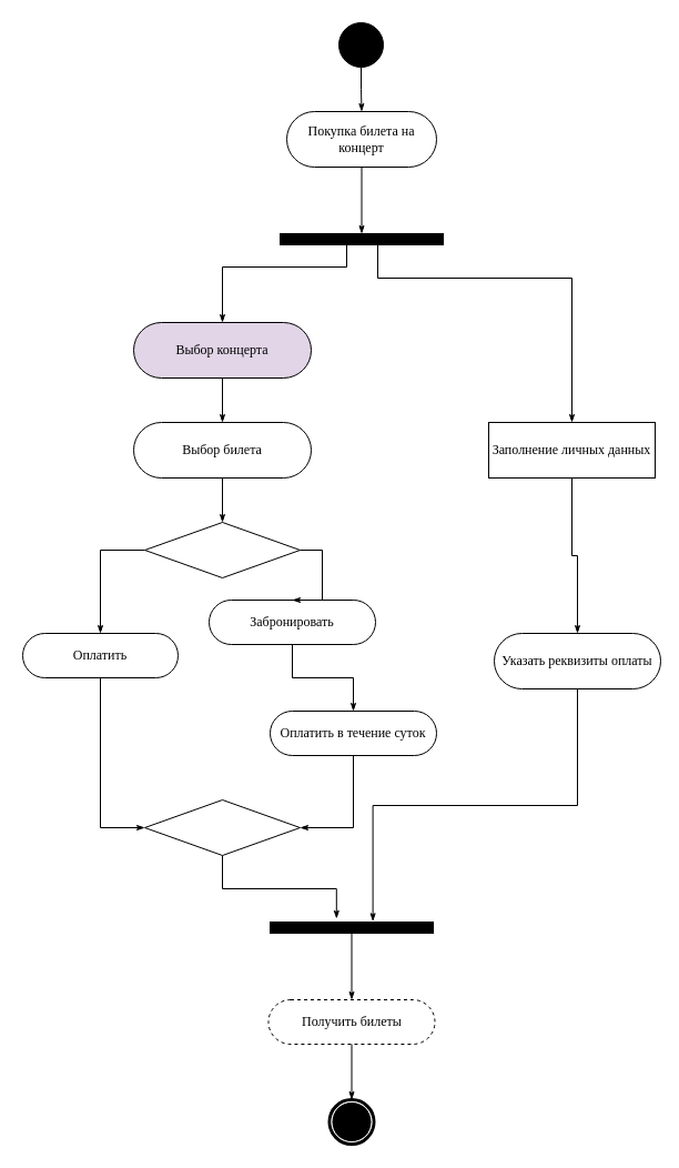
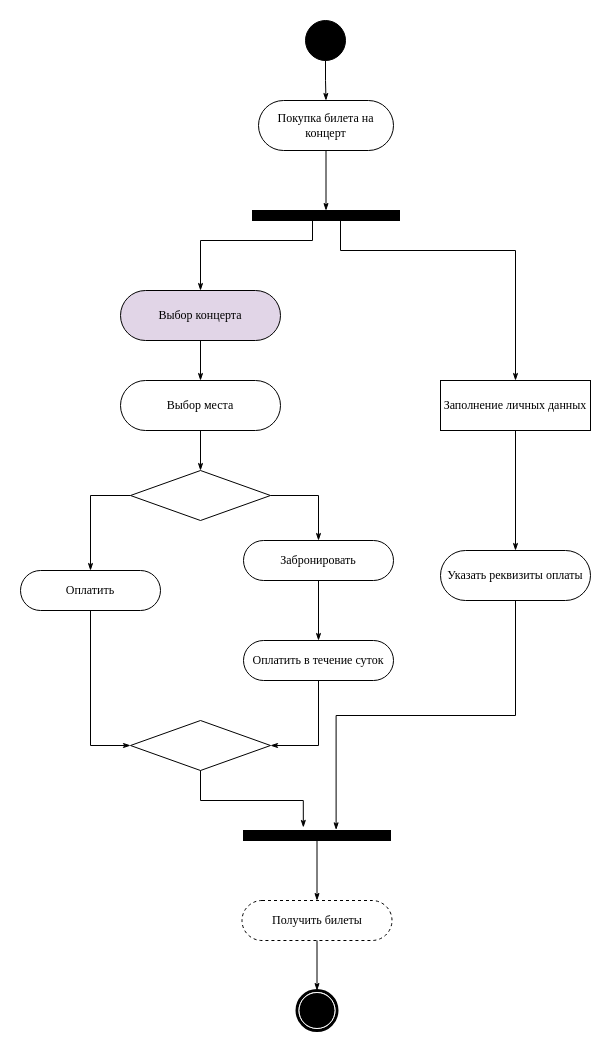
  <mxCell id="0" />
  <mxCell id="1" parent="0" />
  <mxCell id="2" value="" style="ellipse;whiteSpace=wrap;html=1;rounded=0;shadow=0;comic=0;labelBackgroundColor=none;strokeWidth=1;fillColor=#000000;fontFamily=Verdana;fontSize=12;align=center;" vertex="1" parent="1"><mxGeometry x="305" y="20" width="40" height="40" as="geometry" /></mxCell>
  <mxCell id="3" value="Покупка билета на концерт" style="rounded=1;whiteSpace=wrap;html=1;shadow=0;comic=0;labelBackgroundColor=none;strokeWidth=1;fontFamily=Verdana;fontSize=12;align=center;arcSize=50;" vertex="1" parent="1"><mxGeometry x="258" y="100" width="135" height="50" as="geometry" /></mxCell>
  <mxCell id="4" value="" style="whiteSpace=wrap;html=1;rounded=0;shadow=0;comic=0;labelBackgroundColor=none;strokeWidth=1;fillColor=#000000;fontFamily=Verdana;fontSize=12;align=center;rotation=0;" vertex="1" parent="1"><mxGeometry x="252" y="210" width="147" height="10" as="geometry" /></mxCell>
  <mxCell id="5" value="Заполнение личных данных" style="whiteSpace=wrap;html=1;shadow=0;comic=0;labelBackgroundColor=none;strokeWidth=1;fontFamily=Verdana;fontSize=12;align=center;arcSize=50;rounded=0;" vertex="1" parent="1"><mxGeometry x="440" y="380" width="150" height="50" as="geometry" /></mxCell>
- <mxCell id="6" value="Указать реквизиты оплаты" style="rounded=1;whiteSpace=wrap;html=1;shadow=0;comic=0;labelBackgroundColor=none;strokeWidth=1;fontFamily=Verdana;fontSize=12;align=center;arcSize=50;" vertex="1" parent="1"><mxGeometry x="445" y="570" width="150" height="50" as="geometry" /></mxCell>
+ <mxCell id="6" value="Указать реквизиты оплаты" style="rounded=1;whiteSpace=wrap;html=1;shadow=0;comic=0;labelBackgroundColor=none;strokeWidth=1;fontFamily=Verdana;fontSize=12;align=center;arcSize=50;" vertex="1" parent="1"><mxGeometry x="440" y="550" width="150" height="50" as="geometry" /></mxCell>
  <mxCell id="7" value="Выбор концерта" style="rounded=1;whiteSpace=wrap;html=1;shadow=0;comic=0;labelBackgroundColor=none;strokeWidth=1;fontFamily=Verdana;fontSize=12;align=center;arcSize=50;fillColor=#e1d5e7;" vertex="1" parent="1"><mxGeometry x="120" y="290" width="160" height="50" as="geometry" /></mxCell>
- <mxCell id="8" value="Выбор билета" style="rounded=1;whiteSpace=wrap;html=1;shadow=0;comic=0;labelBackgroundColor=none;strokeWidth=1;fontFamily=Verdana;fontSize=12;align=center;arcSize=50;" vertex="1" parent="1"><mxGeometry x="120" y="380" width="160" height="50" as="geometry" /></mxCell>
- <mxCell id="9" value="Забронировать" style="rounded=1;whiteSpace=wrap;html=1;shadow=0;comic=0;labelBackgroundColor=none;strokeWidth=1;fontFamily=Verdana;fontSize=12;align=center;arcSize=50;" vertex="1" parent="1"><mxGeometry x="188" y="540" width="150" height="40" as="geometry" /></mxCell>
+ <mxCell id="8" value="Выбор места" style="rounded=1;whiteSpace=wrap;html=1;shadow=0;comic=0;labelBackgroundColor=none;strokeWidth=1;fontFamily=Verdana;fontSize=12;align=center;arcSize=50;" vertex="1" parent="1"><mxGeometry x="120" y="380" width="160" height="50" as="geometry" /></mxCell>
+ <mxCell id="9" value="Забронировать" style="rounded=1;whiteSpace=wrap;html=1;shadow=0;comic=0;labelBackgroundColor=none;strokeWidth=1;fontFamily=Verdana;fontSize=12;align=center;arcSize=50;" vertex="1" parent="1"><mxGeometry x="243" y="540" width="150" height="40" as="geometry" /></mxCell>
  <mxCell id="10" value="Оплатить" style="rounded=1;whiteSpace=wrap;html=1;shadow=0;comic=0;labelBackgroundColor=none;strokeWidth=1;fontFamily=Verdana;fontSize=12;align=center;arcSize=50;" vertex="1" parent="1"><mxGeometry x="20" y="570" width="140" height="40" as="geometry" /></mxCell>
  <mxCell id="11" value="Оплатить в течение суток" style="rounded=1;whiteSpace=wrap;html=1;shadow=0;comic=0;labelBackgroundColor=none;strokeWidth=1;fontFamily=Verdana;fontSize=12;align=center;arcSize=50;" vertex="1" parent="1"><mxGeometry x="243" y="640" width="150" height="40" as="geometry" /></mxCell>
  <mxCell id="12" value="" style="rhombus;whiteSpace=wrap;html=1;" vertex="1" parent="1"><mxGeometry x="130" y="470" width="140" height="50" as="geometry" /></mxCell>
  <mxCell id="13" value="" style="rhombus;whiteSpace=wrap;html=1;" vertex="1" parent="1"><mxGeometry x="130" y="720" width="140" height="50" as="geometry" /></mxCell>
  <mxCell id="14" value="" style="whiteSpace=wrap;html=1;rounded=0;shadow=0;comic=0;labelBackgroundColor=none;strokeWidth=1;fillColor=#000000;fontFamily=Verdana;fontSize=12;align=center;rotation=0;" vertex="1" parent="1"><mxGeometry x="243" y="830" width="147" height="10" as="geometry" /></mxCell>
  <mxCell id="15" value="Получить билеты" style="rounded=1;whiteSpace=wrap;html=1;shadow=0;comic=0;labelBackgroundColor=none;strokeWidth=1;fontFamily=Verdana;fontSize=12;align=center;arcSize=50;dashed=1;" vertex="1" parent="1"><mxGeometry x="241.5" y="900" width="150" height="40" as="geometry" /></mxCell>
  <mxCell id="16" value="" style="shape=mxgraph.bpmn.shape;html=1;verticalLabelPosition=bottom;labelBackgroundColor=#ffffff;verticalAlign=top;perimeter=ellipsePerimeter;outline=end;symbol=terminate;rounded=0;shadow=0;comic=0;strokeWidth=1;fontFamily=Verdana;fontSize=12;align=center;" vertex="1" parent="1"><mxGeometry x="296.5" y="990" width="40" height="40" as="geometry" /></mxCell>
  <mxCell id="17" style="edgeStyle=orthogonalEdgeStyle;rounded=0;html=1;labelBackgroundColor=none;startArrow=none;startFill=0;startSize=5;endArrow=classicThin;endFill=1;endSize=5;jettySize=auto;orthogonalLoop=1;strokeWidth=1;fontFamily=Verdana;fontSize=12;exitX=0.5;exitY=1;exitDx=0;exitDy=0;entryX=0.5;entryY=0;entryDx=0;entryDy=0;" edge="1" parent="1" source="2" target="3"><mxGeometry relative="1" as="geometry"><mxPoint x="350" y="69.957" as="sourcePoint" /><mxPoint x="596" y="119.957" as="targetPoint" /></mxGeometry></mxCell>
  <mxCell id="18" style="edgeStyle=orthogonalEdgeStyle;rounded=0;html=1;labelBackgroundColor=none;startArrow=none;startFill=0;startSize=5;endArrow=classicThin;endFill=1;endSize=5;jettySize=auto;orthogonalLoop=1;strokeWidth=1;fontFamily=Verdana;fontSize=12;exitX=0.5;exitY=1;exitDx=0;exitDy=0;entryX=0.5;entryY=0;entryDx=0;entryDy=0;" edge="1" parent="1" source="3" target="4"><mxGeometry relative="1" as="geometry"><mxPoint x="350" y="189.957" as="sourcePoint" /><mxPoint x="596" y="239.957" as="targetPoint" /></mxGeometry></mxCell>
  <mxCell id="19" style="edgeStyle=orthogonalEdgeStyle;rounded=0;html=1;labelBackgroundColor=none;startArrow=none;startFill=0;startSize=5;endArrow=classicThin;endFill=1;endSize=5;jettySize=auto;orthogonalLoop=1;strokeWidth=1;fontFamily=Verdana;fontSize=12;entryX=0.5;entryY=0;entryDx=0;entryDy=0;" edge="1" parent="1" target="5"><mxGeometry relative="1" as="geometry"><mxPoint x="340" y="220" as="sourcePoint" /><mxPoint x="566" y="319.957" as="targetPoint" /><Array as="points"><mxPoint x="340" y="250" /><mxPoint x="515" y="250" /></Array></mxGeometry></mxCell>
  <mxCell id="20" style="edgeStyle=orthogonalEdgeStyle;rounded=0;html=1;labelBackgroundColor=none;startArrow=none;startFill=0;startSize=5;endArrow=classicThin;endFill=1;endSize=5;jettySize=auto;orthogonalLoop=1;strokeWidth=1;fontFamily=Verdana;fontSize=12;entryX=0.5;entryY=0;entryDx=0;entryDy=0;" edge="1" parent="1" target="7"><mxGeometry relative="1" as="geometry"><mxPoint x="312" y="220" as="sourcePoint" /><mxPoint x="446" y="369.957" as="targetPoint" /><Array as="points"><mxPoint x="312" y="240" /><mxPoint x="200" y="240" /></Array></mxGeometry></mxCell>
  <mxCell id="21" style="edgeStyle=orthogonalEdgeStyle;rounded=0;html=1;labelBackgroundColor=none;startArrow=none;startFill=0;startSize=5;endArrow=classicThin;endFill=1;endSize=5;jettySize=auto;orthogonalLoop=1;strokeWidth=1;fontFamily=Verdana;fontSize=12;exitX=0.5;exitY=1;exitDx=0;exitDy=0;" edge="1" parent="1" source="7" target="8"><mxGeometry relative="1" as="geometry"><mxPoint x="250" y="359.957" as="sourcePoint" /><mxPoint x="496" y="409.957" as="targetPoint" /></mxGeometry></mxCell>
  <mxCell id="22" style="edgeStyle=orthogonalEdgeStyle;rounded=0;html=1;labelBackgroundColor=none;startArrow=none;startFill=0;startSize=5;endArrow=classicThin;endFill=1;endSize=5;jettySize=auto;orthogonalLoop=1;strokeWidth=1;fontFamily=Verdana;fontSize=12;exitX=0.5;exitY=1;exitDx=0;exitDy=0;" edge="1" parent="1" source="8" target="12"><mxGeometry relative="1" as="geometry"><mxPoint x="200" y="489.957" as="sourcePoint" /><mxPoint x="446" y="539.957" as="targetPoint" /></mxGeometry></mxCell>
  <mxCell id="23" style="edgeStyle=orthogonalEdgeStyle;rounded=0;html=1;labelBackgroundColor=none;startArrow=none;startFill=0;startSize=5;endArrow=classicThin;endFill=1;endSize=5;jettySize=auto;orthogonalLoop=1;strokeWidth=1;fontFamily=Verdana;fontSize=12;entryX=0.5;entryY=0;entryDx=0;entryDy=0;exitX=1;exitY=0.5;exitDx=0;exitDy=0;" edge="1" parent="1" source="12" target="9"><mxGeometry relative="1" as="geometry"><mxPoint x="300" y="470" as="sourcePoint" /><mxPoint x="546" y="539.957" as="targetPoint" /></mxGeometry></mxCell>
  <mxCell id="24" style="edgeStyle=orthogonalEdgeStyle;rounded=0;html=1;labelBackgroundColor=none;startArrow=none;startFill=0;startSize=5;endArrow=classicThin;endFill=1;endSize=5;jettySize=auto;orthogonalLoop=1;strokeWidth=1;fontFamily=Verdana;fontSize=12;exitX=0.5;exitY=1;exitDx=0;exitDy=0;entryX=0.5;entryY=0;entryDx=0;entryDy=0;" edge="1" parent="1" source="5" target="6"><mxGeometry relative="1" as="geometry"><mxPoint x="200" y="569.957" as="sourcePoint" /><mxPoint x="446" y="619.957" as="targetPoint" /></mxGeometry></mxCell>
  <mxCell id="25" style="edgeStyle=orthogonalEdgeStyle;rounded=0;html=1;labelBackgroundColor=none;startArrow=none;startFill=0;startSize=5;endArrow=classicThin;endFill=1;endSize=5;jettySize=auto;orthogonalLoop=1;strokeWidth=1;fontFamily=Verdana;fontSize=12;exitX=0;exitY=0.5;exitDx=0;exitDy=0;" edge="1" parent="1" source="12" target="10"><mxGeometry relative="1" as="geometry"><mxPoint x="180" y="609.997" as="sourcePoint" /><mxPoint x="426" y="659.997" as="targetPoint" /></mxGeometry></mxCell>
  <mxCell id="26" style="edgeStyle=orthogonalEdgeStyle;rounded=0;html=1;labelBackgroundColor=none;startArrow=none;startFill=0;startSize=5;endArrow=classicThin;endFill=1;endSize=5;jettySize=auto;orthogonalLoop=1;strokeWidth=1;fontFamily=Verdana;fontSize=12;exitX=0.5;exitY=1;exitDx=0;exitDy=0;entryX=0.5;entryY=0;entryDx=0;entryDy=0;" edge="1" parent="1" source="14" target="15"><mxGeometry relative="1" as="geometry"><mxPoint x="338" y="869.997" as="sourcePoint" /><mxPoint x="584" y="919.997" as="targetPoint" /></mxGeometry></mxCell>
  <mxCell id="27" style="edgeStyle=orthogonalEdgeStyle;rounded=0;html=1;labelBackgroundColor=none;startArrow=none;startFill=0;startSize=5;endArrow=classicThin;endFill=1;endSize=5;jettySize=auto;orthogonalLoop=1;strokeWidth=1;fontFamily=Verdana;fontSize=12;exitX=0.5;exitY=1;exitDx=0;exitDy=0;entryX=0.407;entryY=-0.308;entryDx=0;entryDy=0;entryPerimeter=0;" edge="1" parent="1" source="13" target="14"><mxGeometry relative="1" as="geometry"><mxPoint x="241.5" y="769.997" as="sourcePoint" /><mxPoint x="487.5" y="819.997" as="targetPoint" /></mxGeometry></mxCell>
  <mxCell id="28" style="edgeStyle=orthogonalEdgeStyle;rounded=0;html=1;labelBackgroundColor=none;startArrow=none;startFill=0;startSize=5;endArrow=classicThin;endFill=1;endSize=5;jettySize=auto;orthogonalLoop=1;strokeWidth=1;fontFamily=Verdana;fontSize=12;exitX=0.5;exitY=1;exitDx=0;exitDy=0;entryX=1;entryY=0.5;entryDx=0;entryDy=0;" edge="1" parent="1" source="11" target="13"><mxGeometry relative="1" as="geometry"><mxPoint x="370" y="799.997" as="sourcePoint" /><mxPoint x="616" y="849.997" as="targetPoint" /></mxGeometry></mxCell>
  <mxCell id="29" style="edgeStyle=orthogonalEdgeStyle;rounded=0;html=1;labelBackgroundColor=none;startArrow=none;startFill=0;startSize=5;endArrow=classicThin;endFill=1;endSize=5;jettySize=auto;orthogonalLoop=1;strokeWidth=1;fontFamily=Verdana;fontSize=12;exitX=0.5;exitY=1;exitDx=0;exitDy=0;entryX=0.63;entryY=-0.068;entryDx=0;entryDy=0;entryPerimeter=0;" edge="1" parent="1" source="6" target="14"><mxGeometry relative="1" as="geometry"><mxPoint x="370" y="719.997" as="sourcePoint" /><mxPoint x="616" y="769.997" as="targetPoint" /></mxGeometry></mxCell>
  <mxCell id="30" style="edgeStyle=orthogonalEdgeStyle;rounded=0;html=1;labelBackgroundColor=none;startArrow=none;startFill=0;startSize=5;endArrow=classicThin;endFill=1;endSize=5;jettySize=auto;orthogonalLoop=1;strokeWidth=1;fontFamily=Verdana;fontSize=12;exitX=0.5;exitY=1;exitDx=0;exitDy=0;entryX=0.5;entryY=0;entryDx=0;entryDy=0;" edge="1" parent="1" source="9" target="11"><mxGeometry relative="1" as="geometry"><mxPoint x="325" y="709.997" as="sourcePoint" /><mxPoint x="571" y="759.997" as="targetPoint" /></mxGeometry></mxCell>
  <mxCell id="31" style="edgeStyle=orthogonalEdgeStyle;rounded=0;html=1;labelBackgroundColor=none;startArrow=none;startFill=0;startSize=5;endArrow=classicThin;endFill=1;endSize=5;jettySize=auto;orthogonalLoop=1;strokeWidth=1;fontFamily=Verdana;fontSize=12;exitX=0.5;exitY=1;exitDx=0;exitDy=0;entryX=0;entryY=0.5;entryDx=0;entryDy=0;" edge="1" parent="1" source="10" target="13"><mxGeometry relative="1" as="geometry"><mxPoint x="160" y="600" as="sourcePoint" /><mxPoint x="516" y="779.957" as="targetPoint" /></mxGeometry></mxCell>
  <mxCell id="32" style="edgeStyle=orthogonalEdgeStyle;rounded=0;html=1;labelBackgroundColor=none;startArrow=none;startFill=0;startSize=5;endArrow=classicThin;endFill=1;endSize=5;jettySize=auto;orthogonalLoop=1;strokeWidth=1;fontFamily=Verdana;fontSize=12;exitX=0.5;exitY=1;exitDx=0;exitDy=0;entryX=0.5;entryY=0;entryDx=0;entryDy=0;" edge="1" parent="1" source="15" target="16"><mxGeometry relative="1" as="geometry"><mxPoint x="290" y="950" as="sourcePoint" /><mxPoint x="446" y="789.957" as="targetPoint" /></mxGeometry></mxCell>
